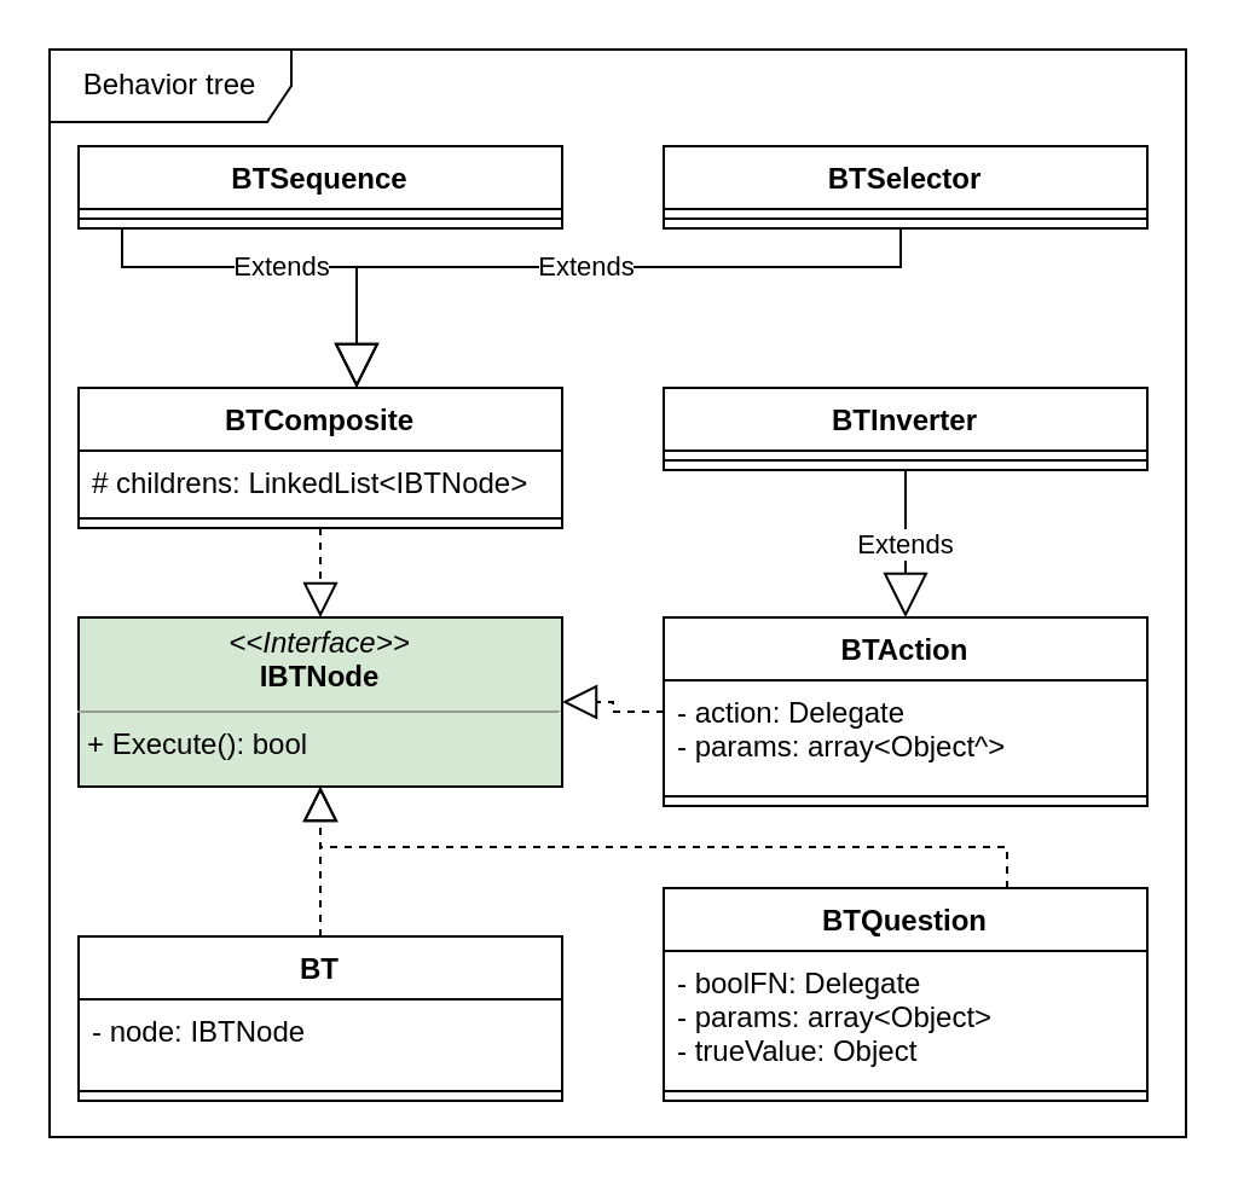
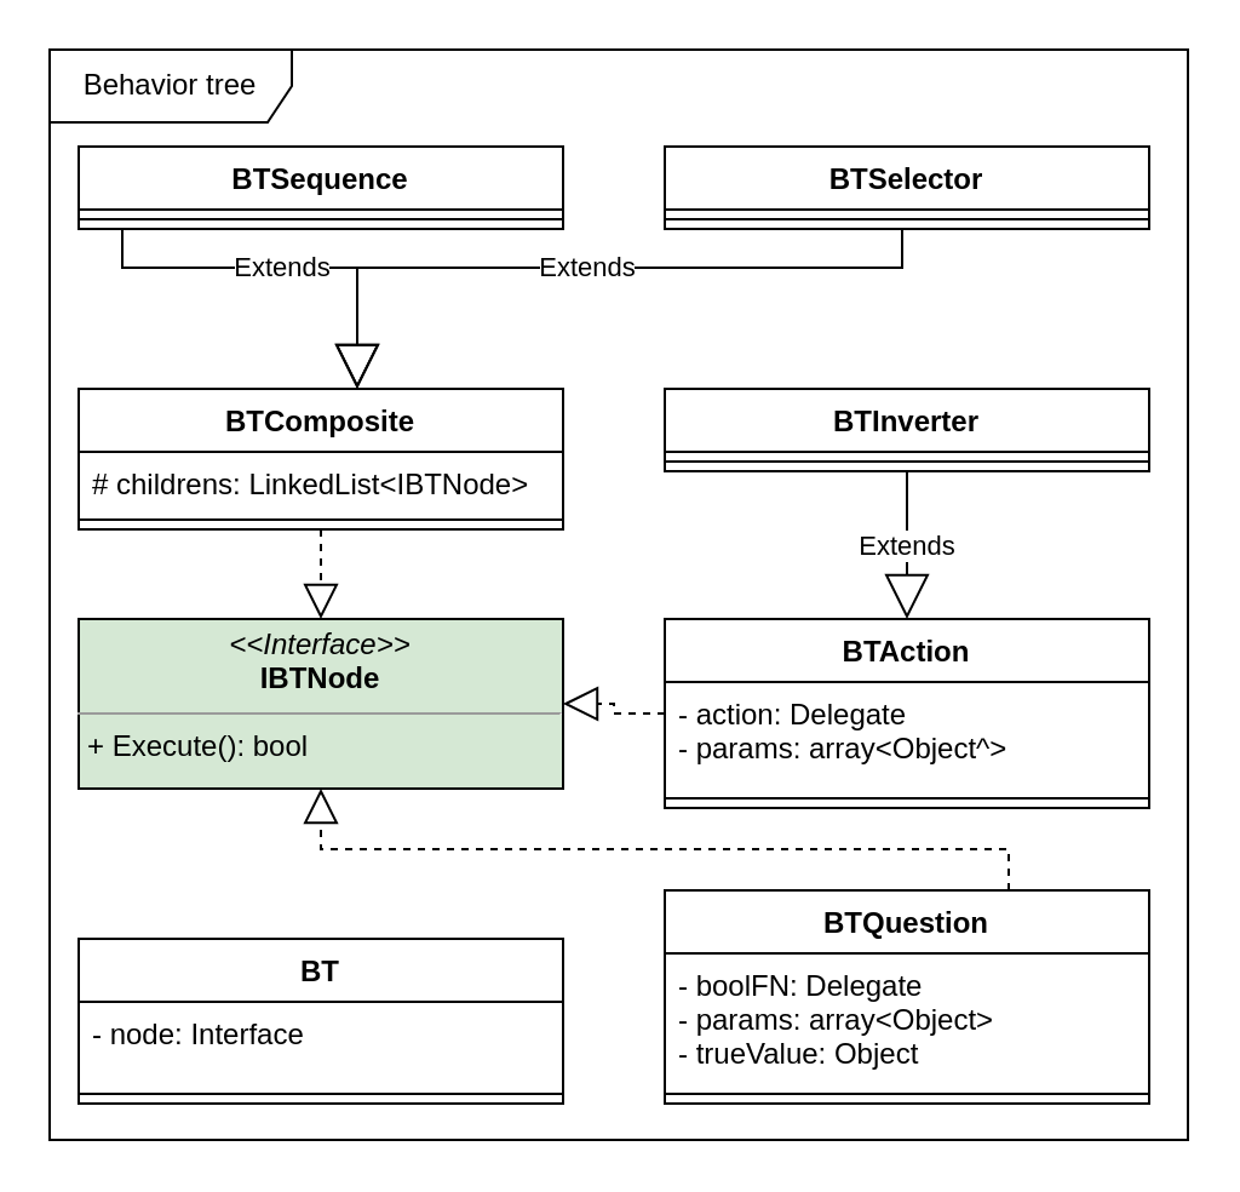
  <mxCell id="0" />
  <mxCell id="1" parent="0" />
  <mxCell id="2" value="BTComposite" style="swimlane;fontStyle=1;align=center;verticalAlign=top;childLayout=stackLayout;horizontal=1;startSize=26;horizontalStack=0;resizeParent=1;resizeParentMax=0;resizeLast=0;collapsible=1;marginBottom=0;" parent="1" vertex="1"><mxGeometry x="32" y="160" width="200" height="58" as="geometry" /></mxCell>
  <mxCell id="3" value="# childrens: LinkedList&lt;IBTNode&gt;" style="text;strokeColor=none;fillColor=none;align=left;verticalAlign=top;spacingLeft=4;spacingRight=4;overflow=hidden;rotatable=0;points=[[0,0.5],[1,0.5]];portConstraint=eastwest;" parent="2" vertex="1"><mxGeometry y="26" width="200" height="24" as="geometry" /></mxCell>
  <mxCell id="4" value="" style="line;strokeWidth=1;fillColor=none;align=left;verticalAlign=middle;spacingTop=-1;spacingLeft=3;spacingRight=3;rotatable=0;labelPosition=right;points=[];portConstraint=eastwest;" parent="2" vertex="1"><mxGeometry y="50" width="200" height="8" as="geometry" /></mxCell>
  <mxCell id="5" value="BTSelector" style="swimlane;fontStyle=1;align=center;verticalAlign=top;childLayout=stackLayout;horizontal=1;startSize=26;horizontalStack=0;resizeParent=1;resizeParentMax=0;resizeLast=0;collapsible=1;marginBottom=0;" parent="1" vertex="1"><mxGeometry x="274" y="60" width="200" height="34" as="geometry" /></mxCell>
  <mxCell id="6" value="" style="line;strokeWidth=1;fillColor=none;align=left;verticalAlign=middle;spacingTop=-1;spacingLeft=3;spacingRight=3;rotatable=0;labelPosition=right;points=[];portConstraint=eastwest;" parent="5" vertex="1"><mxGeometry y="26" width="200" height="8" as="geometry" /></mxCell>
  <mxCell id="7" value="BTInverter" style="swimlane;fontStyle=1;align=center;verticalAlign=top;childLayout=stackLayout;horizontal=1;startSize=26;horizontalStack=0;resizeParent=1;resizeParentMax=0;resizeLast=0;collapsible=1;marginBottom=0;" parent="1" vertex="1"><mxGeometry x="274" y="160" width="200" height="34" as="geometry" /></mxCell>
  <mxCell id="8" value="" style="line;strokeWidth=1;fillColor=none;align=left;verticalAlign=middle;spacingTop=-1;spacingLeft=3;spacingRight=3;rotatable=0;labelPosition=right;points=[];portConstraint=eastwest;" parent="7" vertex="1"><mxGeometry y="26" width="200" height="8" as="geometry" /></mxCell>
  <mxCell id="9" value="BTAction" style="swimlane;fontStyle=1;align=center;verticalAlign=top;childLayout=stackLayout;horizontal=1;startSize=26;horizontalStack=0;resizeParent=1;resizeParentMax=0;resizeLast=0;collapsible=1;marginBottom=0;" parent="1" vertex="1"><mxGeometry x="274" y="255" width="200" height="78" as="geometry" /></mxCell>
  <mxCell id="10" value="- action: Delegate&#10;- params: array&lt;Object^&gt;" style="text;strokeColor=none;fillColor=none;align=left;verticalAlign=top;spacingLeft=4;spacingRight=4;overflow=hidden;rotatable=0;points=[[0,0.5],[1,0.5]];portConstraint=eastwest;" parent="9" vertex="1"><mxGeometry y="26" width="200" height="44" as="geometry" /></mxCell>
  <mxCell id="11" value="" style="line;strokeWidth=1;fillColor=none;align=left;verticalAlign=middle;spacingTop=-1;spacingLeft=3;spacingRight=3;rotatable=0;labelPosition=right;points=[];portConstraint=eastwest;" parent="9" vertex="1"><mxGeometry y="70" width="200" height="8" as="geometry" /></mxCell>
  <mxCell id="12" value="BTQuestion" style="swimlane;fontStyle=1;align=center;verticalAlign=top;childLayout=stackLayout;horizontal=1;startSize=26;horizontalStack=0;resizeParent=1;resizeParentMax=0;resizeLast=0;collapsible=1;marginBottom=0;" parent="1" vertex="1"><mxGeometry x="274" y="367" width="200" height="88" as="geometry" /></mxCell>
  <mxCell id="13" value="- boolFN: Delegate&#10;- params: array&lt;Object&gt;&#10;- trueValue: Object" style="text;strokeColor=none;fillColor=none;align=left;verticalAlign=top;spacingLeft=4;spacingRight=4;overflow=hidden;rotatable=0;points=[[0,0.5],[1,0.5]];portConstraint=eastwest;" parent="12" vertex="1"><mxGeometry y="26" width="200" height="54" as="geometry" /></mxCell>
  <mxCell id="14" value="" style="line;strokeWidth=1;fillColor=none;align=left;verticalAlign=middle;spacingTop=-1;spacingLeft=3;spacingRight=3;rotatable=0;labelPosition=right;points=[];portConstraint=eastwest;" parent="12" vertex="1"><mxGeometry y="80" width="200" height="8" as="geometry" /></mxCell>
  <mxCell id="15" value="Extends" style="endArrow=block;endSize=16;endFill=0;html=1;edgeStyle=orthogonalEdgeStyle;rounded=0;" edge="1" parent="1" source="7" target="9"><mxGeometry width="160" relative="1" as="geometry"><mxPoint x="-365" y="660" as="sourcePoint" /><mxPoint x="-205" y="660" as="targetPoint" /></mxGeometry></mxCell>
  <mxCell id="16" value="" style="endArrow=block;dashed=1;endFill=0;endSize=12;html=1;edgeStyle=orthogonalEdgeStyle;rounded=0;" edge="1" parent="1" source="12" target="28"><mxGeometry width="160" relative="1" as="geometry"><mxPoint x="-210" y="597" as="sourcePoint" /><mxPoint x="-75" y="396" as="targetPoint" /><Array as="points"><mxPoint x="416" y="350" /><mxPoint x="132" y="350" /></Array></mxGeometry></mxCell>
  <mxCell id="17" value="" style="endArrow=block;dashed=1;endFill=0;endSize=12;html=1;edgeStyle=orthogonalEdgeStyle;rounded=0;" edge="1" parent="1" source="9" target="28"><mxGeometry width="160" relative="1" as="geometry"><mxPoint x="30" y="501" as="sourcePoint" /><mxPoint x="-75" y="396" as="targetPoint" /></mxGeometry></mxCell>
  <mxCell id="18" value="Behavior tree" style="shape=umlFrame;whiteSpace=wrap;html=1;width=100;height=30;" vertex="1" parent="1"><mxGeometry x="20" y="20" width="470" height="450" as="geometry" /></mxCell>
  <mxCell id="19" value="" style="endArrow=block;dashed=1;endFill=0;endSize=12;html=1;edgeStyle=orthogonalEdgeStyle;rounded=0;" edge="1" parent="1" source="2" target="28"><mxGeometry width="160" relative="1" as="geometry"><mxPoint x="150" y="567" as="sourcePoint" /><mxPoint x="-75" y="389" as="targetPoint" /></mxGeometry></mxCell>
  <mxCell id="20" value="Extends" style="endArrow=block;endSize=16;endFill=0;html=1;edgeStyle=orthogonalEdgeStyle;rounded=0;" edge="1" parent="1" source="5" target="2"><mxGeometry width="160" relative="1" as="geometry"><mxPoint x="470" y="609" as="sourcePoint" /><mxPoint x="380" y="600" as="targetPoint" /><Array as="points"><mxPoint x="372" y="110" /><mxPoint x="147" y="110" /></Array></mxGeometry></mxCell>
  <mxCell id="21" value="BTSequence" style="swimlane;fontStyle=1;align=center;verticalAlign=top;childLayout=stackLayout;horizontal=1;startSize=26;horizontalStack=0;resizeParent=1;resizeParentMax=0;resizeLast=0;collapsible=1;marginBottom=0;" vertex="1" parent="1"><mxGeometry x="32" y="60" width="200" height="34" as="geometry" /></mxCell>
  <mxCell id="22" value="" style="line;strokeWidth=1;fillColor=none;align=left;verticalAlign=middle;spacingTop=-1;spacingLeft=3;spacingRight=3;rotatable=0;labelPosition=right;points=[];portConstraint=eastwest;" vertex="1" parent="21"><mxGeometry y="26" width="200" height="8" as="geometry" /></mxCell>
  <mxCell id="23" value="Extends" style="endArrow=block;endSize=16;endFill=0;html=1;edgeStyle=orthogonalEdgeStyle;rounded=0;" edge="1" parent="1" source="21" target="2"><mxGeometry width="160" relative="1" as="geometry"><mxPoint x="510" y="233" as="sourcePoint" /><mxPoint x="380" y="224" as="targetPoint" /><Array as="points"><mxPoint x="50" y="110" /><mxPoint x="147" y="110" /></Array></mxGeometry></mxCell>
  <mxCell id="24" value="BT" style="swimlane;fontStyle=1;align=center;verticalAlign=top;childLayout=stackLayout;horizontal=1;startSize=26;horizontalStack=0;resizeParent=1;resizeParentMax=0;resizeLast=0;collapsible=1;marginBottom=0;" vertex="1" parent="1"><mxGeometry x="32" y="387" width="200" height="68" as="geometry" /></mxCell>
- <mxCell id="25" value="- node: IBTNode" style="text;strokeColor=none;fillColor=none;align=left;verticalAlign=top;spacingLeft=4;spacingRight=4;overflow=hidden;rotatable=0;points=[[0,0.5],[1,0.5]];portConstraint=eastwest;" vertex="1" parent="24"><mxGeometry y="26" width="200" height="34" as="geometry" /></mxCell>
+ <mxCell id="25" value="- node: Interface" style="text;strokeColor=none;fillColor=none;align=left;verticalAlign=top;spacingLeft=4;spacingRight=4;overflow=hidden;rotatable=0;points=[[0,0.5],[1,0.5]];portConstraint=eastwest;" vertex="1" parent="24"><mxGeometry y="26" width="200" height="34" as="geometry" /></mxCell>
  <mxCell id="26" value="" style="line;strokeWidth=1;fillColor=none;align=left;verticalAlign=middle;spacingTop=-1;spacingLeft=3;spacingRight=3;rotatable=0;labelPosition=right;points=[];portConstraint=eastwest;" vertex="1" parent="24"><mxGeometry y="60" width="200" height="8" as="geometry" /></mxCell>
- <mxCell id="27" value="" style="endArrow=block;dashed=1;endFill=0;endSize=12;html=1;edgeStyle=orthogonalEdgeStyle;rounded=0;" edge="1" parent="1" source="24" target="28"><mxGeometry width="160" relative="1" as="geometry"><mxPoint x="-145" y="607" as="sourcePoint" /><mxPoint x="-130" y="371" as="targetPoint" /></mxGeometry></mxCell>
  <mxCell id="28" value="&lt;p style=&quot;margin: 0px ; margin-top: 4px ; text-align: center&quot;&gt;&lt;i&gt;&amp;lt;&amp;lt;Interface&amp;gt;&amp;gt;&lt;/i&gt;&lt;br&gt;&lt;b&gt;IBTNode&lt;/b&gt;&lt;br&gt;&lt;/p&gt;&lt;hr size=&quot;1&quot;&gt;&lt;p style=&quot;margin: 0px ; margin-left: 4px&quot;&gt;&lt;/p&gt;&lt;p style=&quot;margin: 0px ; margin-left: 4px&quot;&gt;+ Execute(): bool&lt;br&gt;&lt;/p&gt;" style="verticalAlign=top;align=left;overflow=fill;fontSize=12;fontFamily=Helvetica;html=1;fillColor=#d5e8d4;" vertex="1" parent="1"><mxGeometry x="32" y="255" width="200" height="70" as="geometry" /></mxCell>
